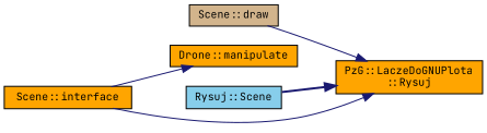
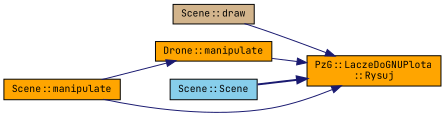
  digraph {
    fontname="JetBrains Mono"
    rankdir=RL
    node [color=black fillcolor=orange fontname="JetBrains Mono" fontsize=10 shape=record style=filled]
    edge [color=midnightblue dir=back fontname="JetBrains Mono" fontsize=10 labelfontname=Helvetica labelfontsize=10 style=solid]
    n1 [fontcolor=black height=0.2 label="PzG::LaczeDoGNUPlota\l::Rysuj" width=0.4]
    n2 [fillcolor=tan height=0.2 label="Scene::draw" width=0.4]
    n3 [height=0.2 label="Drone::manipulate" width=0.4]
-   n4 [fillcolor=skyblue height=0.2 label="Rysuj::Scene" width=0.4]
-   n5 [height=0.2 label="Scene::interface" width=0.4]
+   n4 [fillcolor=skyblue height=0.2 label="Scene::Scene" width=0.4]
+   n5 [height=0.2 label="Scene::manipulate" width=0.4]
    n1 -> n2
+   n1 -> n3
    n1 -> n4 [style=bold]
    n1 -> n5
    n3 -> n5
  }
